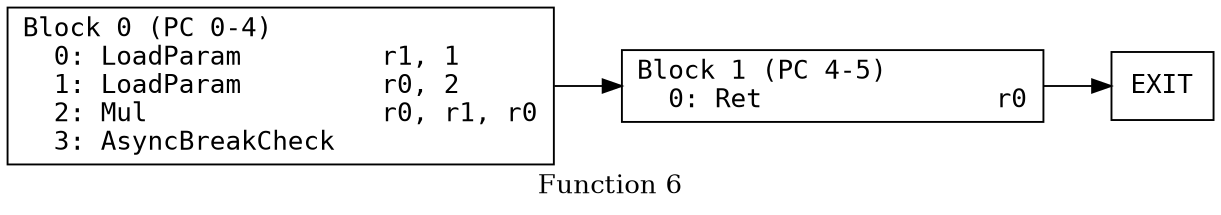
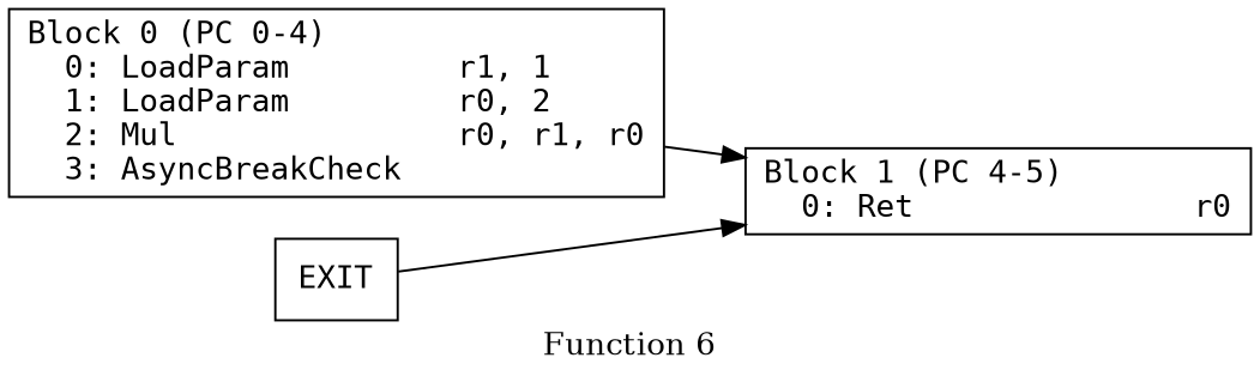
  digraph {
    color=lightgrey
    label="Function 6"
    rankdir=LR
    style=filled
    node [fontname=monospace shape=box]
    n1 [label="Block 0 (PC 0-4)\l  0: LoadParam         r1, 1\l  1: LoadParam         r0, 2\l  2: Mul               r0, r1, r0\l  3: AsyncBreakCheck   \l"]
    n2 [label="Block 1 (PC 4-5)\l  0: Ret               r0\l"]
    n3 [label=EXIT]
    n1 -> n2
-   n2 -> n3
+   n3 -> n2
  }
